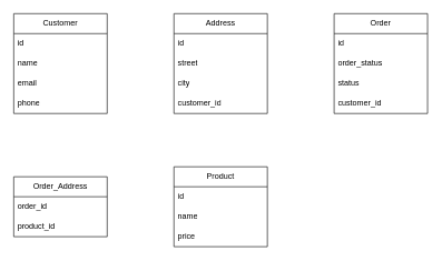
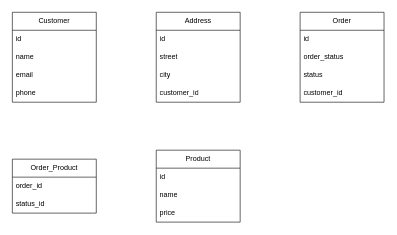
  <mxCell id="0" />
  <mxCell id="1" parent="0" />
  <mxCell id="2" value="Customer" style="swimlane;fontStyle=0;childLayout=stackLayout;horizontal=1;startSize=30;horizontalStack=0;resizeParent=1;resizeParentMax=0;resizeLast=0;collapsible=1;marginBottom=0;whiteSpace=wrap;html=1;" vertex="1" parent="1"><mxGeometry x="20" y="20" width="140" height="150" as="geometry" /></mxCell>
  <mxCell id="3" value="id" style="text;strokeColor=none;fillColor=none;align=left;verticalAlign=middle;spacingLeft=4;spacingRight=4;overflow=hidden;points=[[0,0.5],[1,0.5]];portConstraint=eastwest;rotatable=0;whiteSpace=wrap;html=1;" vertex="1" parent="2"><mxGeometry y="30" width="140" height="30" as="geometry" /></mxCell>
  <mxCell id="4" value="name" style="text;strokeColor=none;fillColor=none;align=left;verticalAlign=middle;spacingLeft=4;spacingRight=4;overflow=hidden;points=[[0,0.5],[1,0.5]];portConstraint=eastwest;rotatable=0;whiteSpace=wrap;html=1;" vertex="1" parent="2"><mxGeometry y="60" width="140" height="30" as="geometry" /></mxCell>
  <mxCell id="5" value="email" style="text;strokeColor=none;fillColor=none;align=left;verticalAlign=middle;spacingLeft=4;spacingRight=4;overflow=hidden;points=[[0,0.5],[1,0.5]];portConstraint=eastwest;rotatable=0;whiteSpace=wrap;html=1;" vertex="1" parent="2"><mxGeometry y="90" width="140" height="30" as="geometry" /></mxCell>
  <mxCell id="6" value="phone" style="text;strokeColor=none;fillColor=none;align=left;verticalAlign=middle;spacingLeft=4;spacingRight=4;overflow=hidden;points=[[0,0.5],[1,0.5]];portConstraint=eastwest;rotatable=0;whiteSpace=wrap;html=1;" vertex="1" parent="2"><mxGeometry y="120" width="140" height="30" as="geometry" /></mxCell>
  <mxCell id="7" value="Address" style="swimlane;fontStyle=0;childLayout=stackLayout;horizontal=1;startSize=30;horizontalStack=0;resizeParent=1;resizeParentMax=0;resizeLast=0;collapsible=1;marginBottom=0;whiteSpace=wrap;html=1;" vertex="1" parent="1"><mxGeometry x="260" y="20" width="140" height="150" as="geometry" /></mxCell>
  <mxCell id="8" value="id" style="text;strokeColor=none;fillColor=none;align=left;verticalAlign=middle;spacingLeft=4;spacingRight=4;overflow=hidden;points=[[0,0.5],[1,0.5]];portConstraint=eastwest;rotatable=0;whiteSpace=wrap;html=1;" vertex="1" parent="7"><mxGeometry y="30" width="140" height="30" as="geometry" /></mxCell>
  <mxCell id="9" value="street" style="text;strokeColor=none;fillColor=none;align=left;verticalAlign=middle;spacingLeft=4;spacingRight=4;overflow=hidden;points=[[0,0.5],[1,0.5]];portConstraint=eastwest;rotatable=0;whiteSpace=wrap;html=1;" vertex="1" parent="7"><mxGeometry y="60" width="140" height="30" as="geometry" /></mxCell>
  <mxCell id="10" value="city" style="text;strokeColor=none;fillColor=none;align=left;verticalAlign=middle;spacingLeft=4;spacingRight=4;overflow=hidden;points=[[0,0.5],[1,0.5]];portConstraint=eastwest;rotatable=0;whiteSpace=wrap;html=1;" vertex="1" parent="7"><mxGeometry y="90" width="140" height="30" as="geometry" /></mxCell>
  <mxCell id="11" value="customer_id" style="text;strokeColor=none;fillColor=none;align=left;verticalAlign=middle;spacingLeft=4;spacingRight=4;overflow=hidden;points=[[0,0.5],[1,0.5]];portConstraint=eastwest;rotatable=0;whiteSpace=wrap;html=1;" vertex="1" parent="7"><mxGeometry y="120" width="140" height="30" as="geometry" /></mxCell>
  <mxCell id="12" value="Order" style="swimlane;fontStyle=0;childLayout=stackLayout;horizontal=1;startSize=30;horizontalStack=0;resizeParent=1;resizeParentMax=0;resizeLast=0;collapsible=1;marginBottom=0;whiteSpace=wrap;html=1;" vertex="1" parent="1"><mxGeometry x="500" y="20" width="140" height="150" as="geometry" /></mxCell>
  <mxCell id="13" value="id" style="text;strokeColor=none;fillColor=none;align=left;verticalAlign=middle;spacingLeft=4;spacingRight=4;overflow=hidden;points=[[0,0.5],[1,0.5]];portConstraint=eastwest;rotatable=0;whiteSpace=wrap;html=1;" vertex="1" parent="12"><mxGeometry y="30" width="140" height="30" as="geometry" /></mxCell>
  <mxCell id="14" value="order_status" style="text;strokeColor=none;fillColor=none;align=left;verticalAlign=middle;spacingLeft=4;spacingRight=4;overflow=hidden;points=[[0,0.5],[1,0.5]];portConstraint=eastwest;rotatable=0;whiteSpace=wrap;html=1;" vertex="1" parent="12"><mxGeometry y="60" width="140" height="30" as="geometry" /></mxCell>
  <mxCell id="15" value="status" style="text;strokeColor=none;fillColor=none;align=left;verticalAlign=middle;spacingLeft=4;spacingRight=4;overflow=hidden;points=[[0,0.5],[1,0.5]];portConstraint=eastwest;rotatable=0;whiteSpace=wrap;html=1;" vertex="1" parent="12"><mxGeometry y="90" width="140" height="30" as="geometry" /></mxCell>
  <mxCell id="16" value="customer_id" style="text;strokeColor=none;fillColor=none;align=left;verticalAlign=middle;spacingLeft=4;spacingRight=4;overflow=hidden;points=[[0,0.5],[1,0.5]];portConstraint=eastwest;rotatable=0;whiteSpace=wrap;html=1;" vertex="1" parent="12"><mxGeometry y="120" width="140" height="30" as="geometry" /></mxCell>
  <mxCell id="17" value="Product" style="swimlane;fontStyle=0;childLayout=stackLayout;horizontal=1;startSize=30;horizontalStack=0;resizeParent=1;resizeParentMax=0;resizeLast=0;collapsible=1;marginBottom=0;whiteSpace=wrap;html=1;" vertex="1" parent="1"><mxGeometry x="260" y="250" width="140" height="120" as="geometry" /></mxCell>
  <mxCell id="18" value="id" style="text;strokeColor=none;fillColor=none;align=left;verticalAlign=middle;spacingLeft=4;spacingRight=4;overflow=hidden;points=[[0,0.5],[1,0.5]];portConstraint=eastwest;rotatable=0;whiteSpace=wrap;html=1;" vertex="1" parent="17"><mxGeometry y="30" width="140" height="30" as="geometry" /></mxCell>
  <mxCell id="19" value="name" style="text;strokeColor=none;fillColor=none;align=left;verticalAlign=middle;spacingLeft=4;spacingRight=4;overflow=hidden;points=[[0,0.5],[1,0.5]];portConstraint=eastwest;rotatable=0;whiteSpace=wrap;html=1;" vertex="1" parent="17"><mxGeometry y="60" width="140" height="30" as="geometry" /></mxCell>
  <mxCell id="20" value="price" style="text;strokeColor=none;fillColor=none;align=left;verticalAlign=middle;spacingLeft=4;spacingRight=4;overflow=hidden;points=[[0,0.5],[1,0.5]];portConstraint=eastwest;rotatable=0;whiteSpace=wrap;html=1;" vertex="1" parent="17"><mxGeometry y="90" width="140" height="30" as="geometry" /></mxCell>
- <mxCell id="21" value="Order_Address" style="swimlane;fontStyle=0;childLayout=stackLayout;horizontal=1;startSize=30;horizontalStack=0;resizeParent=1;resizeParentMax=0;resizeLast=0;collapsible=1;marginBottom=0;whiteSpace=wrap;html=1;" vertex="1" parent="1"><mxGeometry x="20" y="265" width="140" height="90" as="geometry" /></mxCell>
+ <mxCell id="21" value="Order_Product" style="swimlane;fontStyle=0;childLayout=stackLayout;horizontal=1;startSize=30;horizontalStack=0;resizeParent=1;resizeParentMax=0;resizeLast=0;collapsible=1;marginBottom=0;whiteSpace=wrap;html=1;" vertex="1" parent="1"><mxGeometry x="20" y="265" width="140" height="90" as="geometry" /></mxCell>
  <mxCell id="22" value="order_id" style="text;strokeColor=none;fillColor=none;align=left;verticalAlign=middle;spacingLeft=4;spacingRight=4;overflow=hidden;points=[[0,0.5],[1,0.5]];portConstraint=eastwest;rotatable=0;whiteSpace=wrap;html=1;" vertex="1" parent="21"><mxGeometry y="30" width="140" height="30" as="geometry" /></mxCell>
- <mxCell id="23" value="product_id" style="text;strokeColor=none;fillColor=none;align=left;verticalAlign=middle;spacingLeft=4;spacingRight=4;overflow=hidden;points=[[0,0.5],[1,0.5]];portConstraint=eastwest;rotatable=0;whiteSpace=wrap;html=1;" vertex="1" parent="21"><mxGeometry y="60" width="140" height="30" as="geometry" /></mxCell>
+ <mxCell id="23" value="status_id" style="text;strokeColor=none;fillColor=none;align=left;verticalAlign=middle;spacingLeft=4;spacingRight=4;overflow=hidden;points=[[0,0.5],[1,0.5]];portConstraint=eastwest;rotatable=0;whiteSpace=wrap;html=1;" vertex="1" parent="21"><mxGeometry y="60" width="140" height="30" as="geometry" /></mxCell>
